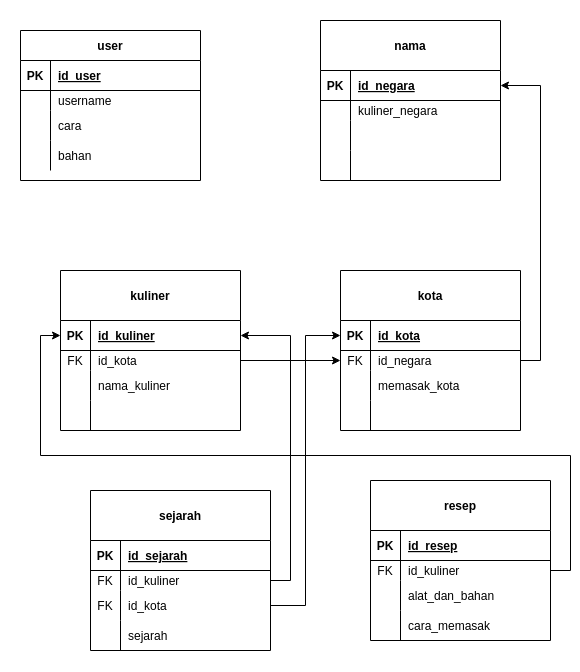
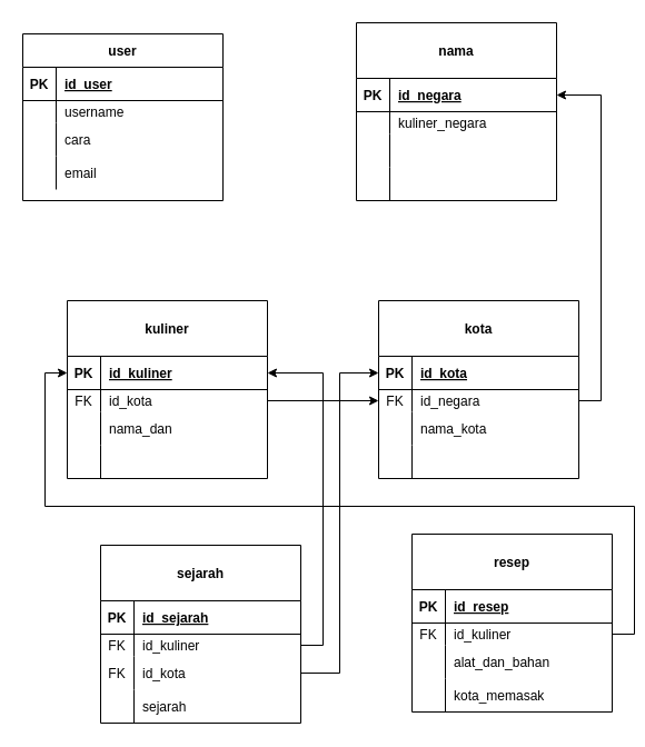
  <mxCell id="0" />
  <mxCell id="1" parent="0" />
  <mxCell id="2" value="user" style="shape=table;startSize=30;container=1;collapsible=1;childLayout=tableLayout;fixedRows=1;rowLines=0;fontStyle=1;align=center;resizeLast=1;" vertex="1" parent="1"><mxGeometry x="20" y="30" width="180" height="150" as="geometry" /></mxCell>
  <mxCell id="3" value="" style="shape=tableRow;horizontal=0;startSize=0;swimlaneHead=0;swimlaneBody=0;fillColor=none;collapsible=0;dropTarget=0;points=[[0,0.5],[1,0.5]];portConstraint=eastwest;top=0;left=0;right=0;bottom=1;" vertex="1" parent="2"><mxGeometry y="30" width="180" height="30" as="geometry" /></mxCell>
  <mxCell id="4" value="PK" style="shape=partialRectangle;connectable=0;fillColor=none;top=0;left=0;bottom=0;right=0;fontStyle=1;overflow=hidden;" vertex="1" parent="3"><mxGeometry width="30" height="30" as="geometry"><mxRectangle width="30" height="30" as="alternateBounds" /></mxGeometry></mxCell>
  <mxCell id="5" value="id_user" style="shape=partialRectangle;connectable=0;fillColor=none;top=0;left=0;bottom=0;right=0;align=left;spacingLeft=6;fontStyle=5;overflow=hidden;" vertex="1" parent="3"><mxGeometry x="30" width="150" height="30" as="geometry"><mxRectangle width="150" height="30" as="alternateBounds" /></mxGeometry></mxCell>
  <mxCell id="6" value="" style="shape=tableRow;horizontal=0;startSize=0;swimlaneHead=0;swimlaneBody=0;fillColor=none;collapsible=0;dropTarget=0;points=[[0,0.5],[1,0.5]];portConstraint=eastwest;top=0;left=0;right=0;bottom=0;" vertex="1" parent="2"><mxGeometry y="60" width="180" height="20" as="geometry" /></mxCell>
  <mxCell id="7" value="" style="shape=partialRectangle;connectable=0;fillColor=none;top=0;left=0;bottom=0;right=0;editable=1;overflow=hidden;" vertex="1" parent="6"><mxGeometry width="30" height="20" as="geometry"><mxRectangle width="30" height="20" as="alternateBounds" /></mxGeometry></mxCell>
  <mxCell id="8" value="username" style="shape=partialRectangle;connectable=0;fillColor=none;top=0;left=0;bottom=0;right=0;align=left;spacingLeft=6;overflow=hidden;" vertex="1" parent="6"><mxGeometry x="30" width="150" height="20" as="geometry"><mxRectangle width="150" height="20" as="alternateBounds" /></mxGeometry></mxCell>
  <mxCell id="9" value="" style="shape=tableRow;horizontal=0;startSize=0;swimlaneHead=0;swimlaneBody=0;fillColor=none;collapsible=0;dropTarget=0;points=[[0,0.5],[1,0.5]];portConstraint=eastwest;top=0;left=0;right=0;bottom=0;" vertex="1" parent="2"><mxGeometry y="80" width="180" height="30" as="geometry" /></mxCell>
  <mxCell id="10" value="" style="shape=partialRectangle;connectable=0;fillColor=none;top=0;left=0;bottom=0;right=0;editable=1;overflow=hidden;" vertex="1" parent="9"><mxGeometry width="30" height="30" as="geometry"><mxRectangle width="30" height="30" as="alternateBounds" /></mxGeometry></mxCell>
  <mxCell id="11" value="cara" style="shape=partialRectangle;connectable=0;fillColor=none;top=0;left=0;bottom=0;right=0;align=left;spacingLeft=6;overflow=hidden;" vertex="1" parent="9"><mxGeometry x="30" width="150" height="30" as="geometry"><mxRectangle width="150" height="30" as="alternateBounds" /></mxGeometry></mxCell>
  <mxCell id="12" value="" style="shape=tableRow;horizontal=0;startSize=0;swimlaneHead=0;swimlaneBody=0;fillColor=none;collapsible=0;dropTarget=0;points=[[0,0.5],[1,0.5]];portConstraint=eastwest;top=0;left=0;right=0;bottom=0;" vertex="1" parent="2"><mxGeometry y="110" width="180" height="30" as="geometry" /></mxCell>
  <mxCell id="13" value="" style="shape=partialRectangle;connectable=0;fillColor=none;top=0;left=0;bottom=0;right=0;editable=1;overflow=hidden;" vertex="1" parent="12"><mxGeometry width="30" height="30" as="geometry"><mxRectangle width="30" height="30" as="alternateBounds" /></mxGeometry></mxCell>
- <mxCell id="14" value="bahan" style="shape=partialRectangle;connectable=0;fillColor=none;top=0;left=0;bottom=0;right=0;align=left;spacingLeft=6;overflow=hidden;" vertex="1" parent="12"><mxGeometry x="30" width="150" height="30" as="geometry"><mxRectangle width="150" height="30" as="alternateBounds" /></mxGeometry></mxCell>
+ <mxCell id="14" value="email" style="shape=partialRectangle;connectable=0;fillColor=none;top=0;left=0;bottom=0;right=0;align=left;spacingLeft=6;overflow=hidden;" vertex="1" parent="12"><mxGeometry x="30" width="150" height="30" as="geometry"><mxRectangle width="150" height="30" as="alternateBounds" /></mxGeometry></mxCell>
  <mxCell id="15" value="nama" style="shape=table;startSize=50;container=1;collapsible=1;childLayout=tableLayout;fixedRows=1;rowLines=0;fontStyle=1;align=center;resizeLast=1;" vertex="1" parent="1"><mxGeometry x="320" y="20" width="180" height="160" as="geometry" /></mxCell>
  <mxCell id="16" value="" style="shape=tableRow;horizontal=0;startSize=0;swimlaneHead=0;swimlaneBody=0;fillColor=none;collapsible=0;dropTarget=0;points=[[0,0.5],[1,0.5]];portConstraint=eastwest;top=0;left=0;right=0;bottom=1;" vertex="1" parent="15"><mxGeometry y="50" width="180" height="30" as="geometry" /></mxCell>
  <mxCell id="17" value="PK" style="shape=partialRectangle;connectable=0;fillColor=none;top=0;left=0;bottom=0;right=0;fontStyle=1;overflow=hidden;" vertex="1" parent="16"><mxGeometry width="30" height="30" as="geometry"><mxRectangle width="30" height="30" as="alternateBounds" /></mxGeometry></mxCell>
  <mxCell id="18" value="id_negara" style="shape=partialRectangle;connectable=0;fillColor=none;top=0;left=0;bottom=0;right=0;align=left;spacingLeft=6;fontStyle=5;overflow=hidden;" vertex="1" parent="16"><mxGeometry x="30" width="150" height="30" as="geometry"><mxRectangle width="150" height="30" as="alternateBounds" /></mxGeometry></mxCell>
  <mxCell id="19" value="" style="shape=tableRow;horizontal=0;startSize=0;swimlaneHead=0;swimlaneBody=0;fillColor=none;collapsible=0;dropTarget=0;points=[[0,0.5],[1,0.5]];portConstraint=eastwest;top=0;left=0;right=0;bottom=0;" vertex="1" parent="15"><mxGeometry y="80" width="180" height="20" as="geometry" /></mxCell>
  <mxCell id="20" value="" style="shape=partialRectangle;connectable=0;fillColor=none;top=0;left=0;bottom=0;right=0;editable=1;overflow=hidden;" vertex="1" parent="19"><mxGeometry width="30" height="20" as="geometry"><mxRectangle width="30" height="20" as="alternateBounds" /></mxGeometry></mxCell>
  <mxCell id="21" value="kuliner_negara" style="shape=partialRectangle;connectable=0;fillColor=none;top=0;left=0;bottom=0;right=0;align=left;spacingLeft=6;overflow=hidden;" vertex="1" parent="19"><mxGeometry x="30" width="150" height="20" as="geometry"><mxRectangle width="150" height="20" as="alternateBounds" /></mxGeometry></mxCell>
  <mxCell id="22" value="" style="shape=tableRow;horizontal=0;startSize=0;swimlaneHead=0;swimlaneBody=0;fillColor=none;collapsible=0;dropTarget=0;points=[[0,0.5],[1,0.5]];portConstraint=eastwest;top=0;left=0;right=0;bottom=0;" vertex="1" parent="15"><mxGeometry y="100" width="180" height="30" as="geometry" /></mxCell>
  <mxCell id="23" value="" style="shape=partialRectangle;connectable=0;fillColor=none;top=0;left=0;bottom=0;right=0;editable=1;overflow=hidden;" vertex="1" parent="22"><mxGeometry width="30" height="30" as="geometry"><mxRectangle width="30" height="30" as="alternateBounds" /></mxGeometry></mxCell>
  <mxCell id="24" value="" style="shape=partialRectangle;connectable=0;fillColor=none;top=0;left=0;bottom=0;right=0;align=left;spacingLeft=6;overflow=hidden;" vertex="1" parent="22"><mxGeometry x="30" width="150" height="30" as="geometry"><mxRectangle width="150" height="30" as="alternateBounds" /></mxGeometry></mxCell>
  <mxCell id="25" value="" style="shape=tableRow;horizontal=0;startSize=0;swimlaneHead=0;swimlaneBody=0;fillColor=none;collapsible=0;dropTarget=0;points=[[0,0.5],[1,0.5]];portConstraint=eastwest;top=0;left=0;right=0;bottom=0;" vertex="1" parent="15"><mxGeometry y="130" width="180" height="30" as="geometry" /></mxCell>
  <mxCell id="26" value="" style="shape=partialRectangle;connectable=0;fillColor=none;top=0;left=0;bottom=0;right=0;editable=1;overflow=hidden;" vertex="1" parent="25"><mxGeometry width="30" height="30" as="geometry"><mxRectangle width="30" height="30" as="alternateBounds" /></mxGeometry></mxCell>
  <mxCell id="27" value="" style="shape=partialRectangle;connectable=0;fillColor=none;top=0;left=0;bottom=0;right=0;align=left;spacingLeft=6;overflow=hidden;" vertex="1" parent="25"><mxGeometry x="30" width="150" height="30" as="geometry"><mxRectangle width="150" height="30" as="alternateBounds" /></mxGeometry></mxCell>
  <mxCell id="28" value="kota" style="shape=table;startSize=50;container=1;collapsible=1;childLayout=tableLayout;fixedRows=1;rowLines=0;fontStyle=1;align=center;resizeLast=1;" vertex="1" parent="1"><mxGeometry x="340" y="270" width="180" height="160" as="geometry" /></mxCell>
  <mxCell id="29" value="" style="shape=tableRow;horizontal=0;startSize=0;swimlaneHead=0;swimlaneBody=0;fillColor=none;collapsible=0;dropTarget=0;points=[[0,0.5],[1,0.5]];portConstraint=eastwest;top=0;left=0;right=0;bottom=1;" vertex="1" parent="28"><mxGeometry y="50" width="180" height="30" as="geometry" /></mxCell>
  <mxCell id="30" value="PK" style="shape=partialRectangle;connectable=0;fillColor=none;top=0;left=0;bottom=0;right=0;fontStyle=1;overflow=hidden;" vertex="1" parent="29"><mxGeometry width="30" height="30" as="geometry"><mxRectangle width="30" height="30" as="alternateBounds" /></mxGeometry></mxCell>
  <mxCell id="31" value="id_kota" style="shape=partialRectangle;connectable=0;fillColor=none;top=0;left=0;bottom=0;right=0;align=left;spacingLeft=6;fontStyle=5;overflow=hidden;" vertex="1" parent="29"><mxGeometry x="30" width="150" height="30" as="geometry"><mxRectangle width="150" height="30" as="alternateBounds" /></mxGeometry></mxCell>
  <mxCell id="32" value="" style="shape=tableRow;horizontal=0;startSize=0;swimlaneHead=0;swimlaneBody=0;fillColor=none;collapsible=0;dropTarget=0;points=[[0,0.5],[1,0.5]];portConstraint=eastwest;top=0;left=0;right=0;bottom=0;" vertex="1" parent="28"><mxGeometry y="80" width="180" height="20" as="geometry" /></mxCell>
  <mxCell id="33" value="FK" style="shape=partialRectangle;connectable=0;fillColor=none;top=0;left=0;bottom=0;right=0;editable=1;overflow=hidden;" vertex="1" parent="32"><mxGeometry width="30" height="20" as="geometry"><mxRectangle width="30" height="20" as="alternateBounds" /></mxGeometry></mxCell>
  <mxCell id="34" value="id_negara" style="shape=partialRectangle;connectable=0;fillColor=none;top=0;left=0;bottom=0;right=0;align=left;spacingLeft=6;overflow=hidden;" vertex="1" parent="32"><mxGeometry x="30" width="150" height="20" as="geometry"><mxRectangle width="150" height="20" as="alternateBounds" /></mxGeometry></mxCell>
  <mxCell id="35" value="" style="shape=tableRow;horizontal=0;startSize=0;swimlaneHead=0;swimlaneBody=0;fillColor=none;collapsible=0;dropTarget=0;points=[[0,0.5],[1,0.5]];portConstraint=eastwest;top=0;left=0;right=0;bottom=0;" vertex="1" parent="28"><mxGeometry y="100" width="180" height="30" as="geometry" /></mxCell>
  <mxCell id="36" value="" style="shape=partialRectangle;connectable=0;fillColor=none;top=0;left=0;bottom=0;right=0;editable=1;overflow=hidden;" vertex="1" parent="35"><mxGeometry width="30" height="30" as="geometry"><mxRectangle width="30" height="30" as="alternateBounds" /></mxGeometry></mxCell>
- <mxCell id="37" value="memasak_kota" style="shape=partialRectangle;connectable=0;fillColor=none;top=0;left=0;bottom=0;right=0;align=left;spacingLeft=6;overflow=hidden;" vertex="1" parent="35"><mxGeometry x="30" width="150" height="30" as="geometry"><mxRectangle width="150" height="30" as="alternateBounds" /></mxGeometry></mxCell>
+ <mxCell id="37" value="nama_kota" style="shape=partialRectangle;connectable=0;fillColor=none;top=0;left=0;bottom=0;right=0;align=left;spacingLeft=6;overflow=hidden;" vertex="1" parent="35"><mxGeometry x="30" width="150" height="30" as="geometry"><mxRectangle width="150" height="30" as="alternateBounds" /></mxGeometry></mxCell>
  <mxCell id="38" value="" style="shape=tableRow;horizontal=0;startSize=0;swimlaneHead=0;swimlaneBody=0;fillColor=none;collapsible=0;dropTarget=0;points=[[0,0.5],[1,0.5]];portConstraint=eastwest;top=0;left=0;right=0;bottom=0;" vertex="1" parent="28"><mxGeometry y="130" width="180" height="30" as="geometry" /></mxCell>
  <mxCell id="39" value="" style="shape=partialRectangle;connectable=0;fillColor=none;top=0;left=0;bottom=0;right=0;editable=1;overflow=hidden;" vertex="1" parent="38"><mxGeometry width="30" height="30" as="geometry"><mxRectangle width="30" height="30" as="alternateBounds" /></mxGeometry></mxCell>
  <mxCell id="40" value="" style="shape=partialRectangle;connectable=0;fillColor=none;top=0;left=0;bottom=0;right=0;align=left;spacingLeft=6;overflow=hidden;" vertex="1" parent="38"><mxGeometry x="30" width="150" height="30" as="geometry"><mxRectangle width="150" height="30" as="alternateBounds" /></mxGeometry></mxCell>
  <mxCell id="41" value="kuliner" style="shape=table;startSize=50;container=1;collapsible=1;childLayout=tableLayout;fixedRows=1;rowLines=0;fontStyle=1;align=center;resizeLast=1;" vertex="1" parent="1"><mxGeometry x="60" y="270" width="180" height="160" as="geometry" /></mxCell>
  <mxCell id="42" value="" style="shape=tableRow;horizontal=0;startSize=0;swimlaneHead=0;swimlaneBody=0;fillColor=none;collapsible=0;dropTarget=0;points=[[0,0.5],[1,0.5]];portConstraint=eastwest;top=0;left=0;right=0;bottom=1;" vertex="1" parent="41"><mxGeometry y="50" width="180" height="30" as="geometry" /></mxCell>
  <mxCell id="43" value="PK" style="shape=partialRectangle;connectable=0;fillColor=none;top=0;left=0;bottom=0;right=0;fontStyle=1;overflow=hidden;" vertex="1" parent="42"><mxGeometry width="30" height="30" as="geometry"><mxRectangle width="30" height="30" as="alternateBounds" /></mxGeometry></mxCell>
  <mxCell id="44" value="id_kuliner" style="shape=partialRectangle;connectable=0;fillColor=none;top=0;left=0;bottom=0;right=0;align=left;spacingLeft=6;fontStyle=5;overflow=hidden;" vertex="1" parent="42"><mxGeometry x="30" width="150" height="30" as="geometry"><mxRectangle width="150" height="30" as="alternateBounds" /></mxGeometry></mxCell>
  <mxCell id="45" value="" style="shape=tableRow;horizontal=0;startSize=0;swimlaneHead=0;swimlaneBody=0;fillColor=none;collapsible=0;dropTarget=0;points=[[0,0.5],[1,0.5]];portConstraint=eastwest;top=0;left=0;right=0;bottom=0;" vertex="1" parent="41"><mxGeometry y="80" width="180" height="20" as="geometry" /></mxCell>
  <mxCell id="46" value="FK" style="shape=partialRectangle;connectable=0;fillColor=none;top=0;left=0;bottom=0;right=0;editable=1;overflow=hidden;" vertex="1" parent="45"><mxGeometry width="30" height="20" as="geometry"><mxRectangle width="30" height="20" as="alternateBounds" /></mxGeometry></mxCell>
  <mxCell id="47" value="id_kota" style="shape=partialRectangle;connectable=0;fillColor=none;top=0;left=0;bottom=0;right=0;align=left;spacingLeft=6;overflow=hidden;" vertex="1" parent="45"><mxGeometry x="30" width="150" height="20" as="geometry"><mxRectangle width="150" height="20" as="alternateBounds" /></mxGeometry></mxCell>
  <mxCell id="48" value="" style="shape=tableRow;horizontal=0;startSize=0;swimlaneHead=0;swimlaneBody=0;fillColor=none;collapsible=0;dropTarget=0;points=[[0,0.5],[1,0.5]];portConstraint=eastwest;top=0;left=0;right=0;bottom=0;" vertex="1" parent="41"><mxGeometry y="100" width="180" height="30" as="geometry" /></mxCell>
  <mxCell id="49" value="" style="shape=partialRectangle;connectable=0;fillColor=none;top=0;left=0;bottom=0;right=0;editable=1;overflow=hidden;" vertex="1" parent="48"><mxGeometry width="30" height="30" as="geometry"><mxRectangle width="30" height="30" as="alternateBounds" /></mxGeometry></mxCell>
- <mxCell id="50" value="nama_kuliner" style="shape=partialRectangle;connectable=0;fillColor=none;top=0;left=0;bottom=0;right=0;align=left;spacingLeft=6;overflow=hidden;" vertex="1" parent="48"><mxGeometry x="30" width="150" height="30" as="geometry"><mxRectangle width="150" height="30" as="alternateBounds" /></mxGeometry></mxCell>
+ <mxCell id="50" value="nama_dan" style="shape=partialRectangle;connectable=0;fillColor=none;top=0;left=0;bottom=0;right=0;align=left;spacingLeft=6;overflow=hidden;" vertex="1" parent="48"><mxGeometry x="30" width="150" height="30" as="geometry"><mxRectangle width="150" height="30" as="alternateBounds" /></mxGeometry></mxCell>
  <mxCell id="51" value="" style="shape=tableRow;horizontal=0;startSize=0;swimlaneHead=0;swimlaneBody=0;fillColor=none;collapsible=0;dropTarget=0;points=[[0,0.5],[1,0.5]];portConstraint=eastwest;top=0;left=0;right=0;bottom=0;" vertex="1" parent="41"><mxGeometry y="130" width="180" height="30" as="geometry" /></mxCell>
  <mxCell id="52" value="" style="shape=partialRectangle;connectable=0;fillColor=none;top=0;left=0;bottom=0;right=0;editable=1;overflow=hidden;" vertex="1" parent="51"><mxGeometry width="30" height="30" as="geometry"><mxRectangle width="30" height="30" as="alternateBounds" /></mxGeometry></mxCell>
  <mxCell id="53" value="" style="shape=partialRectangle;connectable=0;fillColor=none;top=0;left=0;bottom=0;right=0;align=left;spacingLeft=6;overflow=hidden;" vertex="1" parent="51"><mxGeometry x="30" width="150" height="30" as="geometry"><mxRectangle width="150" height="30" as="alternateBounds" /></mxGeometry></mxCell>
  <mxCell id="54" value="resep" style="shape=table;startSize=50;container=1;collapsible=1;childLayout=tableLayout;fixedRows=1;rowLines=0;fontStyle=1;align=center;resizeLast=1;" vertex="1" parent="1"><mxGeometry x="370" y="480" width="180" height="160" as="geometry" /></mxCell>
  <mxCell id="55" value="" style="shape=tableRow;horizontal=0;startSize=0;swimlaneHead=0;swimlaneBody=0;fillColor=none;collapsible=0;dropTarget=0;points=[[0,0.5],[1,0.5]];portConstraint=eastwest;top=0;left=0;right=0;bottom=1;" vertex="1" parent="54"><mxGeometry y="50" width="180" height="30" as="geometry" /></mxCell>
  <mxCell id="56" value="PK" style="shape=partialRectangle;connectable=0;fillColor=none;top=0;left=0;bottom=0;right=0;fontStyle=1;overflow=hidden;" vertex="1" parent="55"><mxGeometry width="30" height="30" as="geometry"><mxRectangle width="30" height="30" as="alternateBounds" /></mxGeometry></mxCell>
  <mxCell id="57" value="id_resep" style="shape=partialRectangle;connectable=0;fillColor=none;top=0;left=0;bottom=0;right=0;align=left;spacingLeft=6;fontStyle=5;overflow=hidden;" vertex="1" parent="55"><mxGeometry x="30" width="150" height="30" as="geometry"><mxRectangle width="150" height="30" as="alternateBounds" /></mxGeometry></mxCell>
  <mxCell id="58" value="" style="shape=tableRow;horizontal=0;startSize=0;swimlaneHead=0;swimlaneBody=0;fillColor=none;collapsible=0;dropTarget=0;points=[[0,0.5],[1,0.5]];portConstraint=eastwest;top=0;left=0;right=0;bottom=0;" vertex="1" parent="54"><mxGeometry y="80" width="180" height="20" as="geometry" /></mxCell>
  <mxCell id="59" value="FK" style="shape=partialRectangle;connectable=0;fillColor=none;top=0;left=0;bottom=0;right=0;editable=1;overflow=hidden;" vertex="1" parent="58"><mxGeometry width="30" height="20" as="geometry"><mxRectangle width="30" height="20" as="alternateBounds" /></mxGeometry></mxCell>
  <mxCell id="60" value="id_kuliner" style="shape=partialRectangle;connectable=0;fillColor=none;top=0;left=0;bottom=0;right=0;align=left;spacingLeft=6;overflow=hidden;" vertex="1" parent="58"><mxGeometry x="30" width="150" height="20" as="geometry"><mxRectangle width="150" height="20" as="alternateBounds" /></mxGeometry></mxCell>
  <mxCell id="61" value="" style="shape=tableRow;horizontal=0;startSize=0;swimlaneHead=0;swimlaneBody=0;fillColor=none;collapsible=0;dropTarget=0;points=[[0,0.5],[1,0.5]];portConstraint=eastwest;top=0;left=0;right=0;bottom=0;" vertex="1" parent="54"><mxGeometry y="100" width="180" height="30" as="geometry" /></mxCell>
  <mxCell id="62" value="" style="shape=partialRectangle;connectable=0;fillColor=none;top=0;left=0;bottom=0;right=0;editable=1;overflow=hidden;" vertex="1" parent="61"><mxGeometry width="30" height="30" as="geometry"><mxRectangle width="30" height="30" as="alternateBounds" /></mxGeometry></mxCell>
  <mxCell id="63" value="alat_dan_bahan" style="shape=partialRectangle;connectable=0;fillColor=none;top=0;left=0;bottom=0;right=0;align=left;spacingLeft=6;overflow=hidden;" vertex="1" parent="61"><mxGeometry x="30" width="150" height="30" as="geometry"><mxRectangle width="150" height="30" as="alternateBounds" /></mxGeometry></mxCell>
  <mxCell id="64" value="" style="shape=tableRow;horizontal=0;startSize=0;swimlaneHead=0;swimlaneBody=0;fillColor=none;collapsible=0;dropTarget=0;points=[[0,0.5],[1,0.5]];portConstraint=eastwest;top=0;left=0;right=0;bottom=0;" vertex="1" parent="54"><mxGeometry y="130" width="180" height="30" as="geometry" /></mxCell>
  <mxCell id="65" value="" style="shape=partialRectangle;connectable=0;fillColor=none;top=0;left=0;bottom=0;right=0;editable=1;overflow=hidden;" vertex="1" parent="64"><mxGeometry width="30" height="30" as="geometry"><mxRectangle width="30" height="30" as="alternateBounds" /></mxGeometry></mxCell>
- <mxCell id="66" value="cara_memasak" style="shape=partialRectangle;connectable=0;fillColor=none;top=0;left=0;bottom=0;right=0;align=left;spacingLeft=6;overflow=hidden;" vertex="1" parent="64"><mxGeometry x="30" width="150" height="30" as="geometry"><mxRectangle width="150" height="30" as="alternateBounds" /></mxGeometry></mxCell>
+ <mxCell id="66" value="kota_memasak" style="shape=partialRectangle;connectable=0;fillColor=none;top=0;left=0;bottom=0;right=0;align=left;spacingLeft=6;overflow=hidden;" vertex="1" parent="64"><mxGeometry x="30" width="150" height="30" as="geometry"><mxRectangle width="150" height="30" as="alternateBounds" /></mxGeometry></mxCell>
  <mxCell id="67" value="sejarah" style="shape=table;startSize=50;container=1;collapsible=1;childLayout=tableLayout;fixedRows=1;rowLines=0;fontStyle=1;align=center;resizeLast=1;" vertex="1" parent="1"><mxGeometry x="90" y="490" width="180" height="160" as="geometry" /></mxCell>
  <mxCell id="68" value="" style="shape=tableRow;horizontal=0;startSize=0;swimlaneHead=0;swimlaneBody=0;fillColor=none;collapsible=0;dropTarget=0;points=[[0,0.5],[1,0.5]];portConstraint=eastwest;top=0;left=0;right=0;bottom=1;" vertex="1" parent="67"><mxGeometry y="50" width="180" height="30" as="geometry" /></mxCell>
  <mxCell id="69" value="PK" style="shape=partialRectangle;connectable=0;fillColor=none;top=0;left=0;bottom=0;right=0;fontStyle=1;overflow=hidden;" vertex="1" parent="68"><mxGeometry width="30" height="30" as="geometry"><mxRectangle width="30" height="30" as="alternateBounds" /></mxGeometry></mxCell>
  <mxCell id="70" value="id_sejarah" style="shape=partialRectangle;connectable=0;fillColor=none;top=0;left=0;bottom=0;right=0;align=left;spacingLeft=6;fontStyle=5;overflow=hidden;" vertex="1" parent="68"><mxGeometry x="30" width="150" height="30" as="geometry"><mxRectangle width="150" height="30" as="alternateBounds" /></mxGeometry></mxCell>
  <mxCell id="71" value="" style="shape=tableRow;horizontal=0;startSize=0;swimlaneHead=0;swimlaneBody=0;fillColor=none;collapsible=0;dropTarget=0;points=[[0,0.5],[1,0.5]];portConstraint=eastwest;top=0;left=0;right=0;bottom=0;" vertex="1" parent="67"><mxGeometry y="80" width="180" height="20" as="geometry" /></mxCell>
  <mxCell id="72" value="FK" style="shape=partialRectangle;connectable=0;fillColor=none;top=0;left=0;bottom=0;right=0;editable=1;overflow=hidden;" vertex="1" parent="71"><mxGeometry width="30" height="20" as="geometry"><mxRectangle width="30" height="20" as="alternateBounds" /></mxGeometry></mxCell>
  <mxCell id="73" value="id_kuliner" style="shape=partialRectangle;connectable=0;fillColor=none;top=0;left=0;bottom=0;right=0;align=left;spacingLeft=6;overflow=hidden;" vertex="1" parent="71"><mxGeometry x="30" width="150" height="20" as="geometry"><mxRectangle width="150" height="20" as="alternateBounds" /></mxGeometry></mxCell>
  <mxCell id="74" value="" style="shape=tableRow;horizontal=0;startSize=0;swimlaneHead=0;swimlaneBody=0;fillColor=none;collapsible=0;dropTarget=0;points=[[0,0.5],[1,0.5]];portConstraint=eastwest;top=0;left=0;right=0;bottom=0;" vertex="1" parent="67"><mxGeometry y="100" width="180" height="30" as="geometry" /></mxCell>
  <mxCell id="75" value="FK" style="shape=partialRectangle;connectable=0;fillColor=none;top=0;left=0;bottom=0;right=0;editable=1;overflow=hidden;" vertex="1" parent="74"><mxGeometry width="30" height="30" as="geometry"><mxRectangle width="30" height="30" as="alternateBounds" /></mxGeometry></mxCell>
  <mxCell id="76" value="id_kota" style="shape=partialRectangle;connectable=0;fillColor=none;top=0;left=0;bottom=0;right=0;align=left;spacingLeft=6;overflow=hidden;" vertex="1" parent="74"><mxGeometry x="30" width="150" height="30" as="geometry"><mxRectangle width="150" height="30" as="alternateBounds" /></mxGeometry></mxCell>
  <mxCell id="77" value="" style="shape=tableRow;horizontal=0;startSize=0;swimlaneHead=0;swimlaneBody=0;fillColor=none;collapsible=0;dropTarget=0;points=[[0,0.5],[1,0.5]];portConstraint=eastwest;top=0;left=0;right=0;bottom=0;" vertex="1" parent="67"><mxGeometry y="130" width="180" height="30" as="geometry" /></mxCell>
  <mxCell id="78" value="" style="shape=partialRectangle;connectable=0;fillColor=none;top=0;left=0;bottom=0;right=0;editable=1;overflow=hidden;" vertex="1" parent="77"><mxGeometry width="30" height="30" as="geometry"><mxRectangle width="30" height="30" as="alternateBounds" /></mxGeometry></mxCell>
  <mxCell id="79" value="sejarah" style="shape=partialRectangle;connectable=0;fillColor=none;top=0;left=0;bottom=0;right=0;align=left;spacingLeft=6;overflow=hidden;" vertex="1" parent="77"><mxGeometry x="30" width="150" height="30" as="geometry"><mxRectangle width="150" height="30" as="alternateBounds" /></mxGeometry></mxCell>
  <mxCell id="80" style="edgeStyle=orthogonalEdgeStyle;rounded=0;orthogonalLoop=1;jettySize=auto;html=1;exitX=1;exitY=0.5;exitDx=0;exitDy=0;entryX=1;entryY=0.5;entryDx=0;entryDy=0;" edge="1" parent="1" source="71" target="42"><mxGeometry relative="1" as="geometry" /></mxCell>
  <mxCell id="81" style="edgeStyle=orthogonalEdgeStyle;rounded=0;orthogonalLoop=1;jettySize=auto;html=1;exitX=1;exitY=0.5;exitDx=0;exitDy=0;entryX=0;entryY=0.5;entryDx=0;entryDy=0;" edge="1" parent="1" source="74" target="29"><mxGeometry relative="1" as="geometry" /></mxCell>
  <mxCell id="82" style="edgeStyle=orthogonalEdgeStyle;rounded=0;orthogonalLoop=1;jettySize=auto;html=1;exitX=1;exitY=0.5;exitDx=0;exitDy=0;entryX=0;entryY=0.5;entryDx=0;entryDy=0;" edge="1" parent="1" source="45" target="32"><mxGeometry relative="1" as="geometry" /></mxCell>
  <mxCell id="83" style="edgeStyle=orthogonalEdgeStyle;rounded=0;orthogonalLoop=1;jettySize=auto;html=1;exitX=1;exitY=0.5;exitDx=0;exitDy=0;entryX=1;entryY=0.5;entryDx=0;entryDy=0;" edge="1" parent="1" source="32" target="16"><mxGeometry relative="1" as="geometry" /></mxCell>
  <mxCell id="84" style="edgeStyle=orthogonalEdgeStyle;rounded=0;orthogonalLoop=1;jettySize=auto;html=1;exitX=1;exitY=0.5;exitDx=0;exitDy=0;entryX=0;entryY=0.5;entryDx=0;entryDy=0;" edge="1" parent="1" source="58" target="42"><mxGeometry relative="1" as="geometry" /></mxCell>
